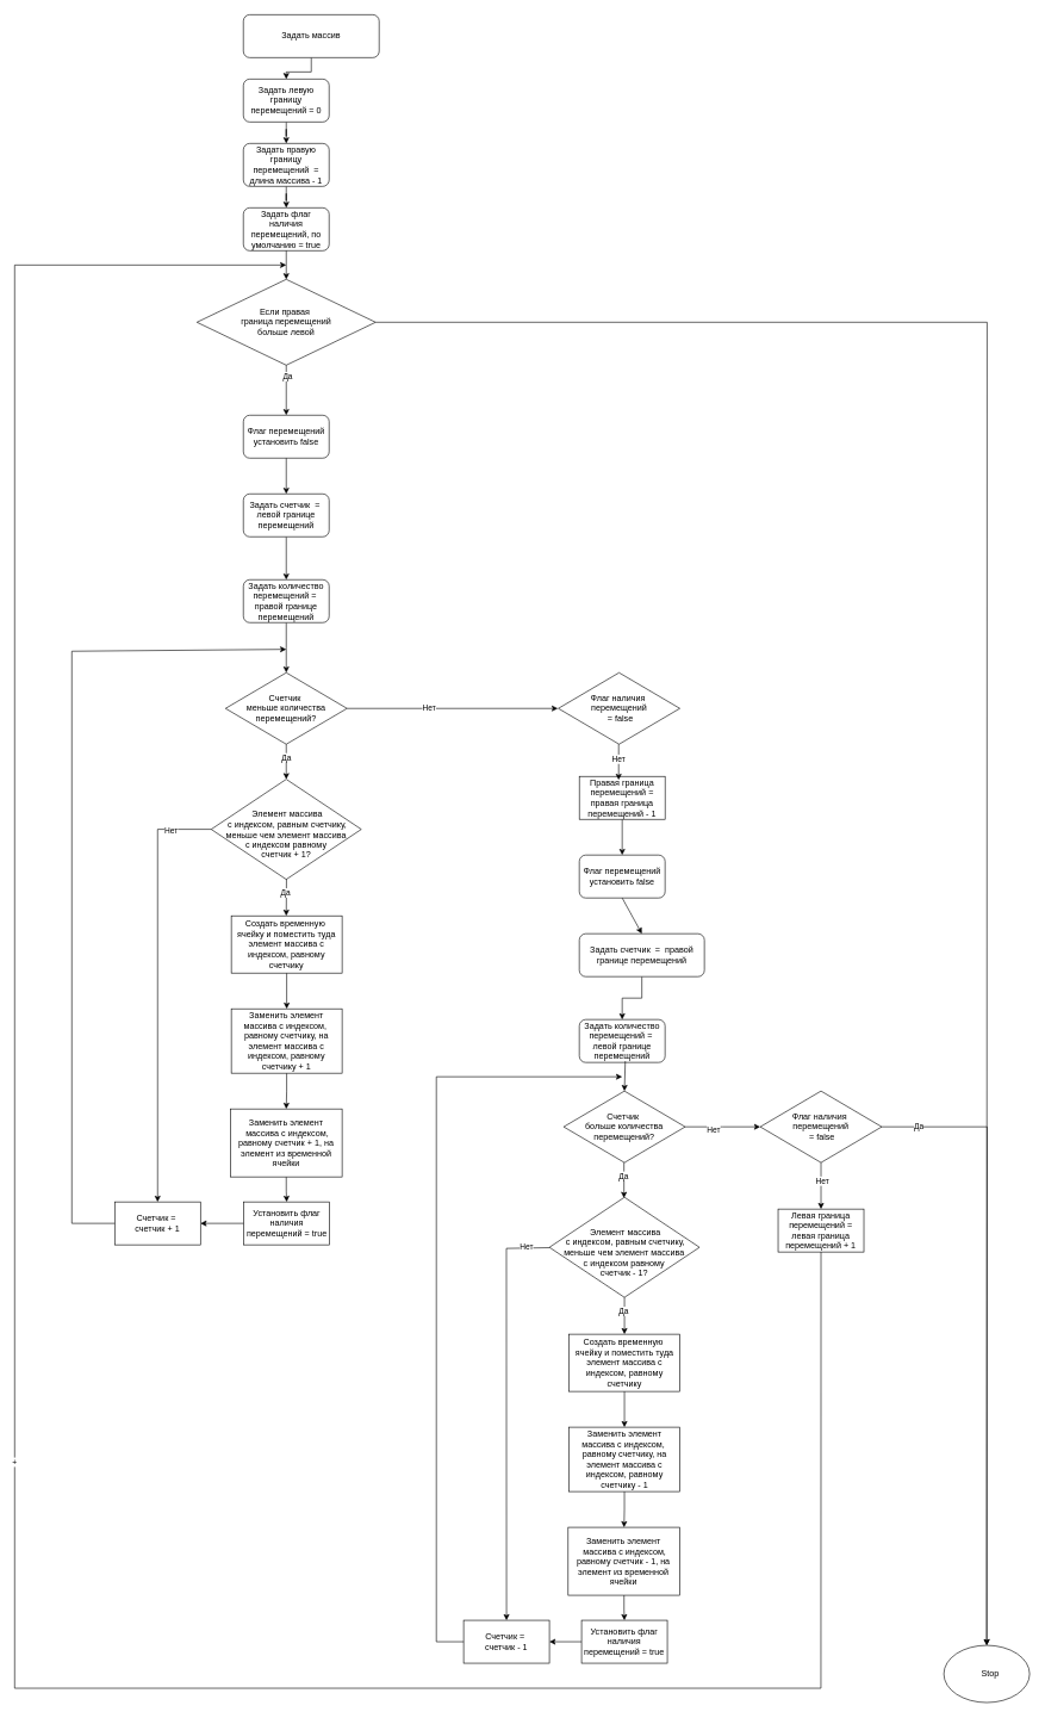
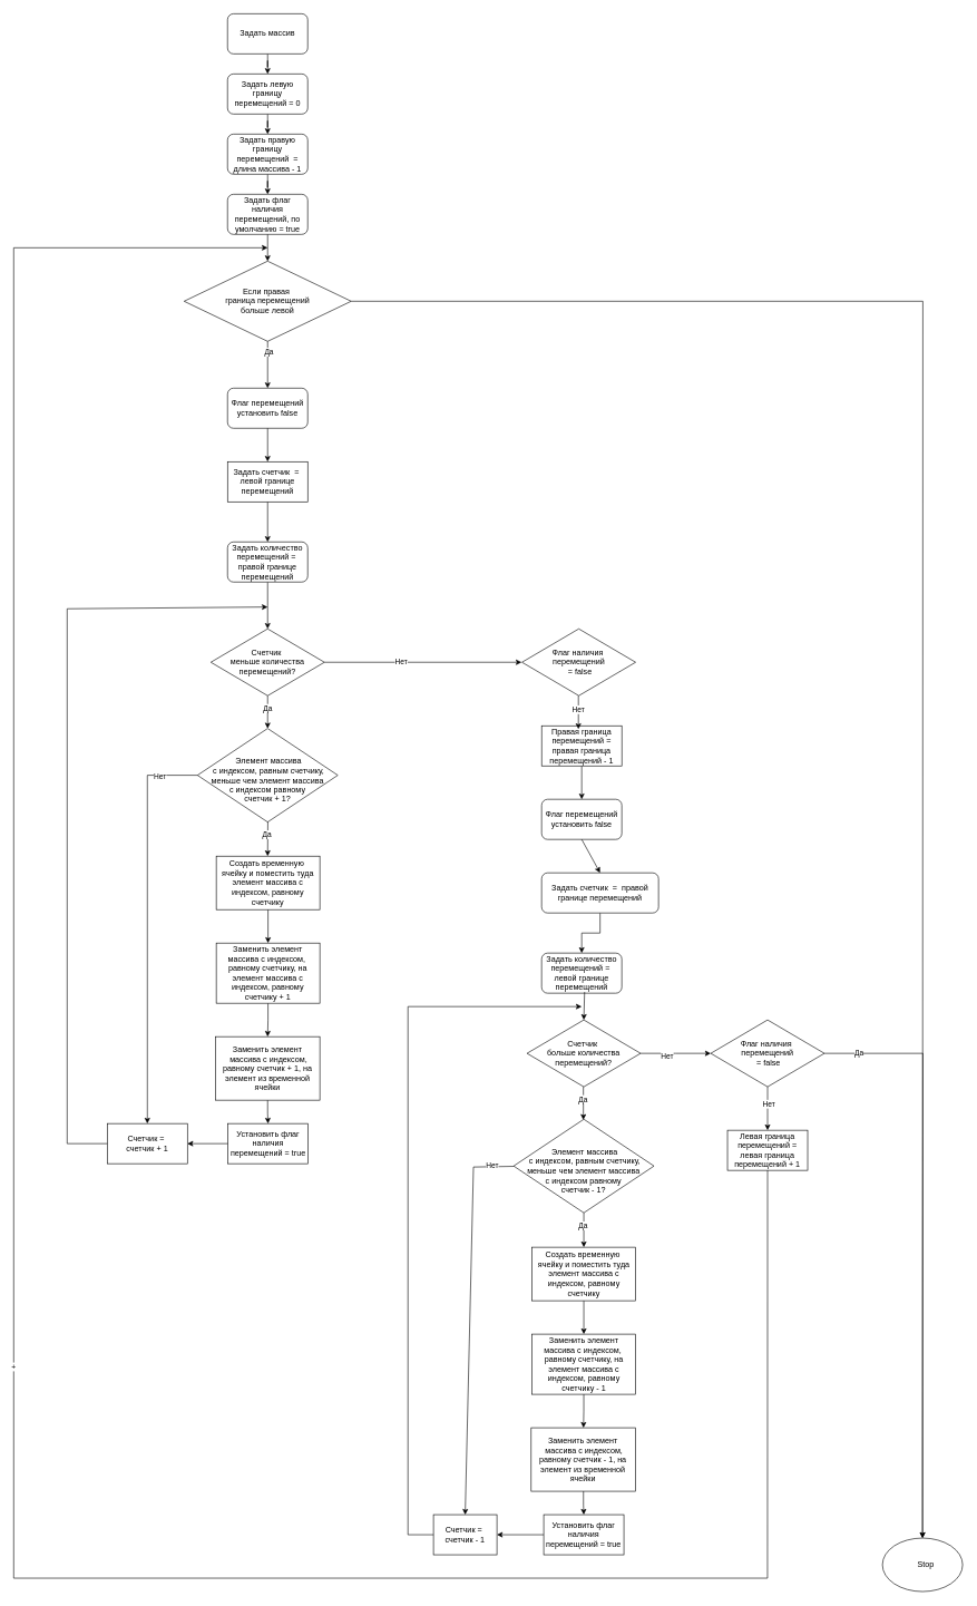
  <mxCell id="0" />
  <mxCell id="1" parent="0" />
  <mxCell id="2" value="" style="edgeStyle=orthogonalEdgeStyle;rounded=0;orthogonalLoop=1;jettySize=auto;html=1;" parent="1" source="3" target="8" edge="1"><mxGeometry relative="1" as="geometry" /></mxCell>
  <mxCell id="3" value="Задать правую границу перемещений&amp;nbsp; = длина массива - 1" style="rounded=1;whiteSpace=wrap;html=1;" parent="1" vertex="1"><mxGeometry x="340" y="200" width="120" height="60" as="geometry" /></mxCell>
  <mxCell id="4" value="" style="edgeStyle=orthogonalEdgeStyle;rounded=0;orthogonalLoop=1;jettySize=auto;html=1;" parent="1" source="5" target="7" edge="1"><mxGeometry relative="1" as="geometry" /></mxCell>
- <mxCell id="5" value="Задать массив" style="rounded=1;whiteSpace=wrap;html=1;" parent="1" vertex="1"><mxGeometry x="340" y="20" width="190" height="60" as="geometry" /></mxCell>
+ <mxCell id="5" value="Задать массив" style="rounded=1;whiteSpace=wrap;html=1;" parent="1" vertex="1"><mxGeometry x="340" y="20" width="120" height="60" as="geometry" /></mxCell>
  <mxCell id="6" value="" style="edgeStyle=orthogonalEdgeStyle;rounded=0;orthogonalLoop=1;jettySize=auto;html=1;" parent="1" source="7" target="3" edge="1"><mxGeometry relative="1" as="geometry" /></mxCell>
  <mxCell id="7" value="Задать левую границу перемещений = 0" style="rounded=1;whiteSpace=wrap;html=1;" parent="1" vertex="1"><mxGeometry x="340" y="110" width="120" height="60" as="geometry" /></mxCell>
  <mxCell id="8" value="Задать флаг наличия перемещений, по умолчанию = true" style="rounded=1;whiteSpace=wrap;html=1;" parent="1" vertex="1"><mxGeometry x="340" y="290" width="120" height="60" as="geometry" /></mxCell>
  <mxCell id="9" value="" style="edgeStyle=orthogonalEdgeStyle;rounded=0;orthogonalLoop=1;jettySize=auto;html=1;" parent="1" source="12" target="18" edge="1"><mxGeometry relative="1" as="geometry" /></mxCell>
  <mxCell id="10" value="Да" style="edgeLabel;html=1;align=center;verticalAlign=middle;resizable=0;points=[];" parent="9" vertex="1" connectable="0"><mxGeometry x="-0.58" y="1" relative="1" as="geometry"><mxPoint as="offset" /></mxGeometry></mxCell>
  <mxCell id="11" value="" style="edgeStyle=orthogonalEdgeStyle;rounded=0;orthogonalLoop=1;jettySize=auto;html=1;" parent="1" source="12" edge="1"><mxGeometry relative="1" as="geometry"><mxPoint x="1380" y="2300" as="targetPoint" /></mxGeometry></mxCell>
  <mxCell id="12" value="Если правая&amp;nbsp;&lt;div&gt;граница перемещений&lt;div&gt;&amp;nbsp;больше левой&amp;nbsp;&lt;/div&gt;&lt;/div&gt;" style="rhombus;whiteSpace=wrap;html=1;" parent="1" vertex="1"><mxGeometry x="275" y="390" width="250" height="120" as="geometry" /></mxCell>
  <mxCell id="13" value="" style="endArrow=classic;html=1;rounded=0;exitX=0.5;exitY=1;exitDx=0;exitDy=0;entryX=0.5;entryY=0;entryDx=0;entryDy=0;" parent="1" source="8" target="12" edge="1"><mxGeometry width="50" height="50" relative="1" as="geometry"><mxPoint x="420" y="480" as="sourcePoint" /><mxPoint x="470" y="430" as="targetPoint" /></mxGeometry></mxCell>
  <mxCell id="14" value="" style="edgeStyle=orthogonalEdgeStyle;rounded=0;orthogonalLoop=1;jettySize=auto;html=1;" parent="1" source="15" target="17" edge="1"><mxGeometry relative="1" as="geometry" /></mxCell>
- <mxCell id="15" value="Задать счетчик&amp;nbsp; =&amp;nbsp; левой границе перемещений" style="rounded=1;whiteSpace=wrap;html=1;" parent="1" vertex="1"><mxGeometry x="340" y="690" width="120" height="60" as="geometry" /></mxCell>
+ <mxCell id="15" value="Задать счетчик&amp;nbsp; =&amp;nbsp; левой границе перемещений" style="whiteSpace=wrap;html=1;rounded=0;" parent="1" vertex="1"><mxGeometry x="340" y="690" width="120" height="60" as="geometry" /></mxCell>
  <mxCell id="16" value="" style="edgeStyle=orthogonalEdgeStyle;rounded=0;orthogonalLoop=1;jettySize=auto;html=1;" parent="1" source="17" edge="1"><mxGeometry relative="1" as="geometry"><mxPoint x="400" y="940" as="targetPoint" /></mxGeometry></mxCell>
  <mxCell id="17" value="Задать количество перемещений =&amp;nbsp;&lt;div&gt;правой границе перемещений&lt;/div&gt;" style="rounded=1;whiteSpace=wrap;html=1;" parent="1" vertex="1"><mxGeometry x="340" y="810" width="120" height="60" as="geometry" /></mxCell>
  <mxCell id="18" value="Флаг перемещений установить false" style="rounded=1;whiteSpace=wrap;html=1;" parent="1" vertex="1"><mxGeometry x="340" y="580" width="120" height="60" as="geometry" /></mxCell>
  <mxCell id="19" value="" style="endArrow=classic;html=1;rounded=0;exitX=0.5;exitY=1;exitDx=0;exitDy=0;entryX=0.5;entryY=0;entryDx=0;entryDy=0;" parent="1" source="18" target="15" edge="1"><mxGeometry width="50" height="50" relative="1" as="geometry"><mxPoint x="230" y="710" as="sourcePoint" /><mxPoint x="280" y="660" as="targetPoint" /></mxGeometry></mxCell>
  <mxCell id="20" value="" style="edgeStyle=orthogonalEdgeStyle;rounded=0;orthogonalLoop=1;jettySize=auto;html=1;" parent="1" source="22" target="28" edge="1"><mxGeometry relative="1" as="geometry" /></mxCell>
  <mxCell id="21" value="Да" style="edgeLabel;html=1;align=center;verticalAlign=middle;resizable=0;points=[];" parent="20" vertex="1" connectable="0"><mxGeometry x="-0.257" y="-1" relative="1" as="geometry"><mxPoint as="offset" /></mxGeometry></mxCell>
  <mxCell id="22" value="Счетчик&amp;nbsp;&lt;div&gt;меньше количества перемещений?&lt;/div&gt;" style="rhombus;whiteSpace=wrap;html=1;" parent="1" vertex="1"><mxGeometry x="315" y="940" width="170" height="100" as="geometry" /></mxCell>
  <mxCell id="23" value="" style="edgeStyle=orthogonalEdgeStyle;rounded=0;orthogonalLoop=1;jettySize=auto;html=1;" parent="1" edge="1"><mxGeometry relative="1" as="geometry"><mxPoint x="370" y="1199" as="sourcePoint" /><mxPoint x="400" y="1280" as="targetPoint" /></mxGeometry></mxCell>
  <mxCell id="24" value="Да" style="edgeLabel;html=1;align=center;verticalAlign=middle;resizable=0;points=[];" parent="23" vertex="1" connectable="0"><mxGeometry x="-0.147" y="-3" relative="1" as="geometry"><mxPoint as="offset" /></mxGeometry></mxCell>
  <mxCell id="25" value="Да" style="edgeLabel;html=1;align=center;verticalAlign=middle;resizable=0;points=[];" parent="23" vertex="1" connectable="0"><mxGeometry x="0.424" y="-2" relative="1" as="geometry"><mxPoint as="offset" /></mxGeometry></mxCell>
  <mxCell id="26" style="edgeStyle=orthogonalEdgeStyle;rounded=0;orthogonalLoop=1;jettySize=auto;html=1;entryX=0.5;entryY=0;entryDx=0;entryDy=0;" parent="1" source="28" target="37" edge="1"><mxGeometry relative="1" as="geometry" /></mxCell>
  <mxCell id="27" value="Нет" style="edgeLabel;html=1;align=center;verticalAlign=middle;resizable=0;points=[];" parent="26" vertex="1" connectable="0"><mxGeometry x="-0.806" y="1" relative="1" as="geometry"><mxPoint x="1" as="offset" /></mxGeometry></mxCell>
  <mxCell id="28" value="&lt;div&gt;&lt;br&gt;&lt;/div&gt;&amp;nbsp;Элемент массива&lt;div&gt;&amp;nbsp;с индексом, равным счетчику, меньше чем элемент массива&lt;/div&gt;&lt;div&gt;&amp;nbsp;с индексом равному&amp;nbsp;&lt;/div&gt;&lt;div&gt;счетчик + 1?&lt;/div&gt;" style="rhombus;whiteSpace=wrap;html=1;" parent="1" vertex="1"><mxGeometry x="295" y="1089" width="210" height="140" as="geometry" /></mxCell>
  <mxCell id="29" value="" style="edgeStyle=orthogonalEdgeStyle;rounded=0;orthogonalLoop=1;jettySize=auto;html=1;" parent="1" source="30" target="32" edge="1"><mxGeometry relative="1" as="geometry" /></mxCell>
  <mxCell id="30" value="Создать временную&amp;nbsp;&lt;div&gt;ячейку и поместить туда элемент массива с индексом, равному счетчику&lt;/div&gt;" style="whiteSpace=wrap;html=1;" parent="1" vertex="1"><mxGeometry x="323.13" y="1280" width="155" height="80" as="geometry" /></mxCell>
  <mxCell id="31" value="" style="edgeStyle=orthogonalEdgeStyle;rounded=0;orthogonalLoop=1;jettySize=auto;html=1;" parent="1" source="32" target="34" edge="1"><mxGeometry relative="1" as="geometry" /></mxCell>
  <mxCell id="32" value="Заменить элемент массива с индексом,&amp;nbsp; равному счетчику, на элемент массива с индексом, равному счетчику + 1" style="whiteSpace=wrap;html=1;" parent="1" vertex="1"><mxGeometry x="323.13" y="1410" width="155" height="90" as="geometry" /></mxCell>
  <mxCell id="33" value="" style="edgeStyle=orthogonalEdgeStyle;rounded=0;orthogonalLoop=1;jettySize=auto;html=1;" parent="1" source="34" target="36" edge="1"><mxGeometry relative="1" as="geometry" /></mxCell>
  <mxCell id="34" value="Заменить элемент&lt;div&gt;&amp;nbsp;массива с индексом, равному счетчик + 1, на элемент из временной ячейки&lt;/div&gt;" style="whiteSpace=wrap;html=1;" parent="1" vertex="1"><mxGeometry x="321.88" y="1550" width="156.25" height="95" as="geometry" /></mxCell>
  <mxCell id="35" value="" style="edgeStyle=orthogonalEdgeStyle;rounded=0;orthogonalLoop=1;jettySize=auto;html=1;" parent="1" source="36" target="37" edge="1"><mxGeometry relative="1" as="geometry" /></mxCell>
  <mxCell id="36" value="Установить флаг наличия перемещений = true" style="whiteSpace=wrap;html=1;" parent="1" vertex="1"><mxGeometry x="340.635" y="1680" width="120" height="60" as="geometry" /></mxCell>
  <mxCell id="37" value="Счетчик =&amp;nbsp;&lt;div&gt;счетчик + 1&lt;/div&gt;" style="whiteSpace=wrap;html=1;" parent="1" vertex="1"><mxGeometry x="159.995" y="1680" width="120" height="60" as="geometry" /></mxCell>
  <mxCell id="38" value="" style="edgeStyle=orthogonalEdgeStyle;rounded=0;orthogonalLoop=1;jettySize=auto;html=1;" parent="1" source="39" target="43" edge="1"><mxGeometry relative="1" as="geometry" /></mxCell>
  <mxCell id="39" value="Правая граница перемещений = правая граница перемещений - 1" style="whiteSpace=wrap;html=1;" parent="1" vertex="1"><mxGeometry x="810" y="1085" width="120" height="60" as="geometry" /></mxCell>
  <mxCell id="40" value="" style="edgeStyle=orthogonalEdgeStyle;rounded=0;orthogonalLoop=1;jettySize=auto;html=1;" parent="1" source="41" target="42" edge="1"><mxGeometry relative="1" as="geometry" /></mxCell>
  <mxCell id="41" value="Задать счетчик&amp;nbsp; =&amp;nbsp; правой границе перемещений" style="rounded=1;whiteSpace=wrap;html=1;" parent="1" vertex="1"><mxGeometry x="810" y="1305" width="175" height="60" as="geometry" /></mxCell>
  <mxCell id="42" value="Задать количество перемещений =&amp;nbsp;&lt;div&gt;левой границе перемещений&lt;/div&gt;" style="rounded=1;whiteSpace=wrap;html=1;" parent="1" vertex="1"><mxGeometry x="810" y="1425" width="120" height="60" as="geometry" /></mxCell>
  <mxCell id="43" value="Флаг перемещений установить false" style="rounded=1;whiteSpace=wrap;html=1;" parent="1" vertex="1"><mxGeometry x="810" y="1195" width="120" height="60" as="geometry" /></mxCell>
  <mxCell id="44" value="" style="endArrow=classic;html=1;rounded=0;exitX=0.5;exitY=1;exitDx=0;exitDy=0;entryX=0.5;entryY=0;entryDx=0;entryDy=0;" parent="1" source="43" target="41" edge="1"><mxGeometry width="50" height="50" relative="1" as="geometry"><mxPoint x="700" y="1325" as="sourcePoint" /><mxPoint x="750" y="1275" as="targetPoint" /></mxGeometry></mxCell>
  <mxCell id="45" value="" style="edgeStyle=orthogonalEdgeStyle;rounded=0;orthogonalLoop=1;jettySize=auto;html=1;" parent="1" edge="1"><mxGeometry relative="1" as="geometry"><mxPoint x="872.5" y="1625" as="sourcePoint" /><Array as="points"><mxPoint x="873" y="1665" /><mxPoint x="873" y="1665" /></Array><mxPoint x="872.4" y="1674.487" as="targetPoint" /></mxGeometry></mxCell>
  <mxCell id="46" value="Да" style="edgeLabel;html=1;align=center;verticalAlign=middle;resizable=0;points=[];" parent="45" vertex="1" connectable="0"><mxGeometry x="-0.257" y="-1" relative="1" as="geometry"><mxPoint as="offset" /></mxGeometry></mxCell>
  <mxCell id="47" value="" style="edgeStyle=orthogonalEdgeStyle;rounded=0;orthogonalLoop=1;jettySize=auto;html=1;" parent="1" source="49" edge="1"><mxGeometry relative="1" as="geometry"><mxPoint x="1063.13" y="1575" as="targetPoint" /></mxGeometry></mxCell>
  <mxCell id="48" value="Нет" style="edgeLabel;html=1;align=center;verticalAlign=middle;resizable=0;points=[];" parent="47" vertex="1" connectable="0"><mxGeometry x="-0.268" y="-3" relative="1" as="geometry"><mxPoint as="offset" /></mxGeometry></mxCell>
  <mxCell id="49" value="Счетчик&amp;nbsp;&lt;div&gt;больше количества перемещений?&lt;/div&gt;" style="rhombus;whiteSpace=wrap;html=1;" parent="1" vertex="1"><mxGeometry x="788.13" y="1525" width="170" height="100" as="geometry" /></mxCell>
  <mxCell id="50" value="" style="edgeStyle=orthogonalEdgeStyle;rounded=0;orthogonalLoop=1;jettySize=auto;html=1;" parent="1" source="52" target="54" edge="1"><mxGeometry relative="1" as="geometry" /></mxCell>
  <mxCell id="51" value="Да" style="edgeLabel;html=1;align=center;verticalAlign=middle;resizable=0;points=[];" parent="50" vertex="1" connectable="0"><mxGeometry x="-0.277" y="-2" relative="1" as="geometry"><mxPoint as="offset" /></mxGeometry></mxCell>
  <mxCell id="52" value="&lt;div&gt;&lt;br&gt;&lt;/div&gt;&amp;nbsp;Элемент массива&lt;div&gt;&amp;nbsp;с индексом, равным счетчику, меньше чем элемент массива&lt;/div&gt;&lt;div&gt;&amp;nbsp;с индексом равному&amp;nbsp;&lt;/div&gt;&lt;div&gt;счетчик - 1?&lt;/div&gt;" style="rhombus;whiteSpace=wrap;html=1;" parent="1" vertex="1"><mxGeometry x="768.14" y="1673.5" width="210" height="140" as="geometry" /></mxCell>
  <mxCell id="53" value="" style="edgeStyle=orthogonalEdgeStyle;rounded=0;orthogonalLoop=1;jettySize=auto;html=1;" parent="1" source="54" target="56" edge="1"><mxGeometry relative="1" as="geometry" /></mxCell>
  <mxCell id="54" value="Создать временную&amp;nbsp;&lt;div&gt;ячейку и поместить туда элемент массива с индексом, равному счетчику&lt;/div&gt;" style="whiteSpace=wrap;html=1;" parent="1" vertex="1"><mxGeometry x="795.63" y="1865" width="155" height="80" as="geometry" /></mxCell>
  <mxCell id="55" value="" style="edgeStyle=orthogonalEdgeStyle;rounded=0;orthogonalLoop=1;jettySize=auto;html=1;" parent="1" source="56" target="58" edge="1"><mxGeometry relative="1" as="geometry" /></mxCell>
  <mxCell id="56" value="Заменить элемент массива с индексом,&amp;nbsp; равному счетчику, на элемент массива с индексом, равному счетчику - 1" style="whiteSpace=wrap;html=1;" parent="1" vertex="1"><mxGeometry x="795.63" y="1995" width="155" height="90" as="geometry" /></mxCell>
  <mxCell id="57" value="" style="edgeStyle=orthogonalEdgeStyle;rounded=0;orthogonalLoop=1;jettySize=auto;html=1;" parent="1" source="58" target="60" edge="1"><mxGeometry relative="1" as="geometry" /></mxCell>
  <mxCell id="58" value="Заменить элемент&lt;div&gt;&amp;nbsp;массива с индексом, равному счетчик - 1, на элемент из временной ячейки&lt;/div&gt;" style="whiteSpace=wrap;html=1;" parent="1" vertex="1"><mxGeometry x="794.38" y="2135" width="156.25" height="95" as="geometry" /></mxCell>
  <mxCell id="59" value="" style="edgeStyle=orthogonalEdgeStyle;rounded=0;orthogonalLoop=1;jettySize=auto;html=1;" parent="1" source="60" target="61" edge="1"><mxGeometry relative="1" as="geometry" /></mxCell>
  <mxCell id="60" value="Установить флаг наличия перемещений = true" style="whiteSpace=wrap;html=1;" parent="1" vertex="1"><mxGeometry x="813.135" y="2265" width="120" height="60" as="geometry" /></mxCell>
- <mxCell id="61" value="Счетчик =&amp;nbsp;&lt;div&gt;счетчик - 1&lt;/div&gt;" style="whiteSpace=wrap;html=1;" parent="1" vertex="1"><mxGeometry x="648.135" y="2265" width="120" height="60" as="geometry" /></mxCell>
+ <mxCell id="61" value="Счетчик =&amp;nbsp;&lt;div&gt;счетчик - 1&lt;/div&gt;" style="whiteSpace=wrap;html=1;" parent="1" vertex="1"><mxGeometry x="648.135" y="2265" width="95" height="60" as="geometry" /></mxCell>
  <mxCell id="62" value="" style="endArrow=classic;html=1;rounded=0;entryX=0.5;entryY=0;entryDx=0;entryDy=0;exitX=0.536;exitY=0.971;exitDx=0;exitDy=0;exitPerimeter=0;" parent="1" source="42" target="49" edge="1"><mxGeometry width="50" height="50" relative="1" as="geometry"><mxPoint x="890" y="1605" as="sourcePoint" /><mxPoint x="940" y="1555" as="targetPoint" /></mxGeometry></mxCell>
  <mxCell id="63" value="" style="endArrow=classic;html=1;rounded=0;exitX=0;exitY=0.5;exitDx=0;exitDy=0;entryX=0.5;entryY=0;entryDx=0;entryDy=0;" parent="1" target="61" edge="1"><mxGeometry width="50" height="50" relative="1" as="geometry"><mxPoint x="768.13" y="1744" as="sourcePoint" /><mxPoint x="1090" y="1965" as="targetPoint" /><Array as="points"><mxPoint x="708" y="1745" /></Array></mxGeometry></mxCell>
  <mxCell id="64" value="Нет" style="edgeLabel;html=1;align=center;verticalAlign=middle;resizable=0;points=[];" parent="63" vertex="1" connectable="0"><mxGeometry x="-0.885" y="-2" relative="1" as="geometry"><mxPoint as="offset" /></mxGeometry></mxCell>
  <mxCell id="65" value="" style="endArrow=classic;html=1;rounded=0;exitX=0;exitY=0.5;exitDx=0;exitDy=0;" parent="1" source="61" edge="1"><mxGeometry width="50" height="50" relative="1" as="geometry"><mxPoint x="1040" y="2015" as="sourcePoint" /><mxPoint x="870" y="1505" as="targetPoint" /><Array as="points"><mxPoint x="610" y="2295" /><mxPoint x="610" y="1505" /></Array></mxGeometry></mxCell>
  <mxCell id="66" value="" style="endArrow=classic;html=1;rounded=0;exitX=0;exitY=0.5;exitDx=0;exitDy=0;" parent="1" source="37" edge="1"><mxGeometry width="50" height="50" relative="1" as="geometry"><mxPoint x="490" y="1370" as="sourcePoint" /><mxPoint x="400" y="907.333" as="targetPoint" /><Array as="points"><mxPoint x="100" y="1710" /><mxPoint x="100" y="910" /></Array></mxGeometry></mxCell>
  <mxCell id="67" value="Флаг наличия&amp;nbsp;&lt;div&gt;перемещений&lt;/div&gt;&lt;div&gt;&amp;nbsp;= false&lt;/div&gt;" style="rhombus;whiteSpace=wrap;html=1;" parent="1" vertex="1"><mxGeometry x="780.63" y="940" width="170" height="100" as="geometry" /></mxCell>
  <mxCell id="68" value="" style="endArrow=classic;html=1;rounded=0;exitX=1;exitY=0.5;exitDx=0;exitDy=0;" parent="1" source="22" edge="1"><mxGeometry width="50" height="50" relative="1" as="geometry"><mxPoint x="810" y="900" as="sourcePoint" /><mxPoint x="780" y="990" as="targetPoint" /></mxGeometry></mxCell>
  <mxCell id="69" value="Нет" style="edgeLabel;html=1;align=center;verticalAlign=middle;resizable=0;points=[];" parent="68" vertex="1" connectable="0"><mxGeometry x="-0.226" y="2" relative="1" as="geometry"><mxPoint as="offset" /></mxGeometry></mxCell>
  <mxCell id="70" value="" style="edgeStyle=orthogonalEdgeStyle;rounded=0;orthogonalLoop=1;jettySize=auto;html=1;" parent="1" edge="1"><mxGeometry relative="1" as="geometry"><mxPoint x="865.04" y="1040" as="sourcePoint" /><mxPoint x="865.04" y="1090" as="targetPoint" /></mxGeometry></mxCell>
  <mxCell id="71" value="Нет" style="edgeLabel;html=1;align=center;verticalAlign=middle;resizable=0;points=[];" parent="70" vertex="1" connectable="0"><mxGeometry x="-0.2" y="-1" relative="1" as="geometry"><mxPoint as="offset" /></mxGeometry></mxCell>
  <mxCell id="72" value="" style="edgeStyle=orthogonalEdgeStyle;rounded=0;orthogonalLoop=1;jettySize=auto;html=1;" parent="1" source="76" target="77" edge="1"><mxGeometry relative="1" as="geometry" /></mxCell>
  <mxCell id="73" value="Нет" style="edgeLabel;html=1;align=center;verticalAlign=middle;resizable=0;points=[];" parent="72" vertex="1" connectable="0"><mxGeometry x="-0.225" y="1" relative="1" as="geometry"><mxPoint as="offset" /></mxGeometry></mxCell>
  <mxCell id="74" value="" style="edgeStyle=orthogonalEdgeStyle;rounded=0;orthogonalLoop=1;jettySize=auto;html=1;" parent="1" source="76" edge="1"><mxGeometry relative="1" as="geometry"><mxPoint x="1380" y="2300" as="targetPoint" /></mxGeometry></mxCell>
  <mxCell id="75" value="Да" style="edgeLabel;html=1;align=center;verticalAlign=middle;resizable=0;points=[];" parent="74" vertex="1" connectable="0"><mxGeometry x="-0.883" y="2" relative="1" as="geometry"><mxPoint as="offset" /></mxGeometry></mxCell>
  <mxCell id="76" value="Флаг наличия&amp;nbsp;&lt;div&gt;перемещений&lt;/div&gt;&lt;div&gt;&amp;nbsp;= false&lt;/div&gt;" style="rhombus;whiteSpace=wrap;html=1;" parent="1" vertex="1"><mxGeometry x="1063.13" y="1525" width="170" height="100" as="geometry" /></mxCell>
  <mxCell id="77" value="Левая граница перемещений = левая граница перемещений + 1" style="whiteSpace=wrap;html=1;" parent="1" vertex="1"><mxGeometry x="1088.13" y="1690" width="120" height="60" as="geometry" /></mxCell>
  <mxCell id="78" value="+" style="endArrow=classic;html=1;rounded=0;exitX=0.5;exitY=1;exitDx=0;exitDy=0;" parent="1" source="77" edge="1"><mxGeometry width="50" height="50" relative="1" as="geometry"><mxPoint x="1290" y="2790" as="sourcePoint" /><mxPoint x="400" y="370" as="targetPoint" /><Array as="points"><mxPoint x="1148" y="2360" /><mxPoint x="20" y="2360" /><mxPoint x="20" y="370" /></Array></mxGeometry></mxCell>
  <mxCell id="79" value="&amp;nbsp; &amp;nbsp;Stop" style="ellipse;whiteSpace=wrap;html=1;" parent="1" vertex="1"><mxGeometry x="1320" y="2300" width="120" height="80" as="geometry" /></mxCell>
